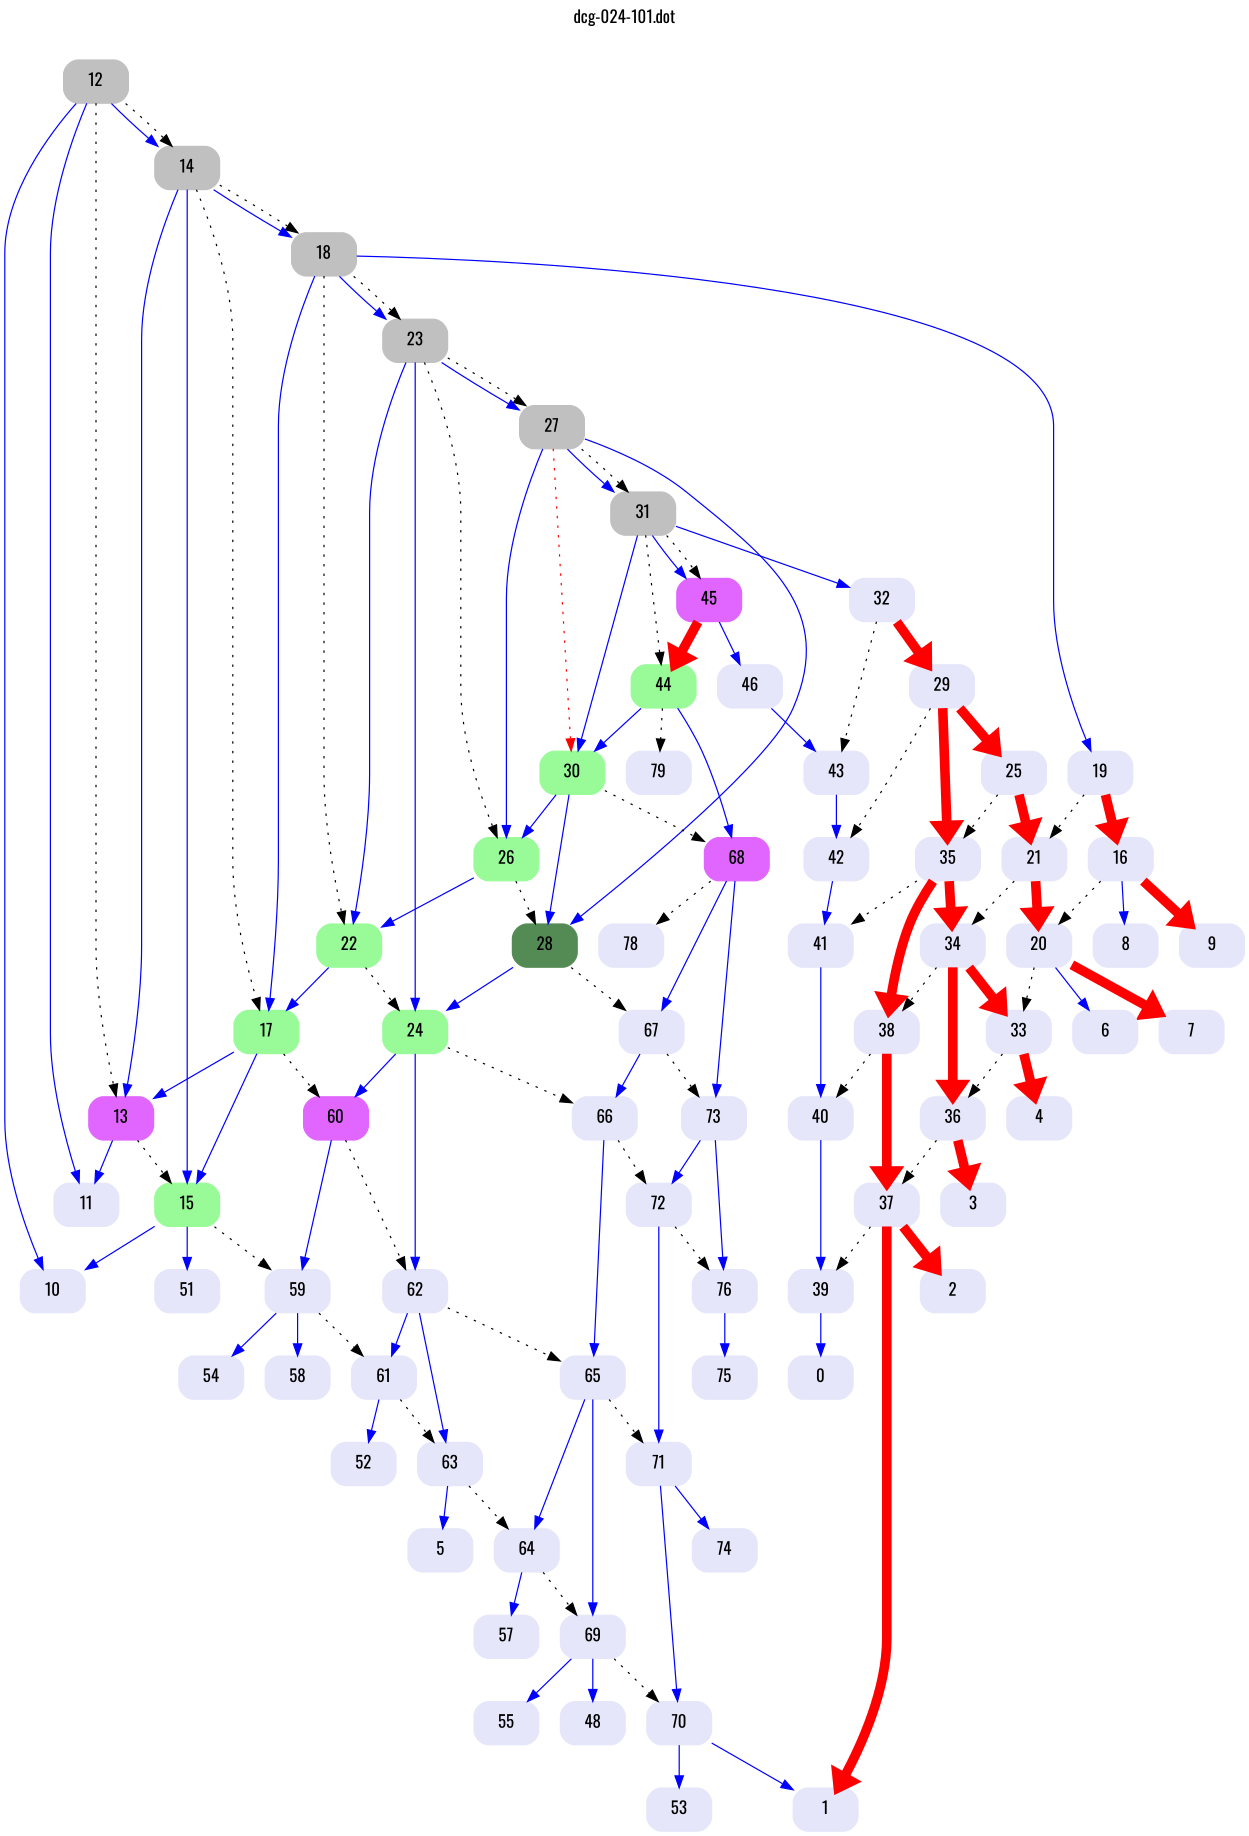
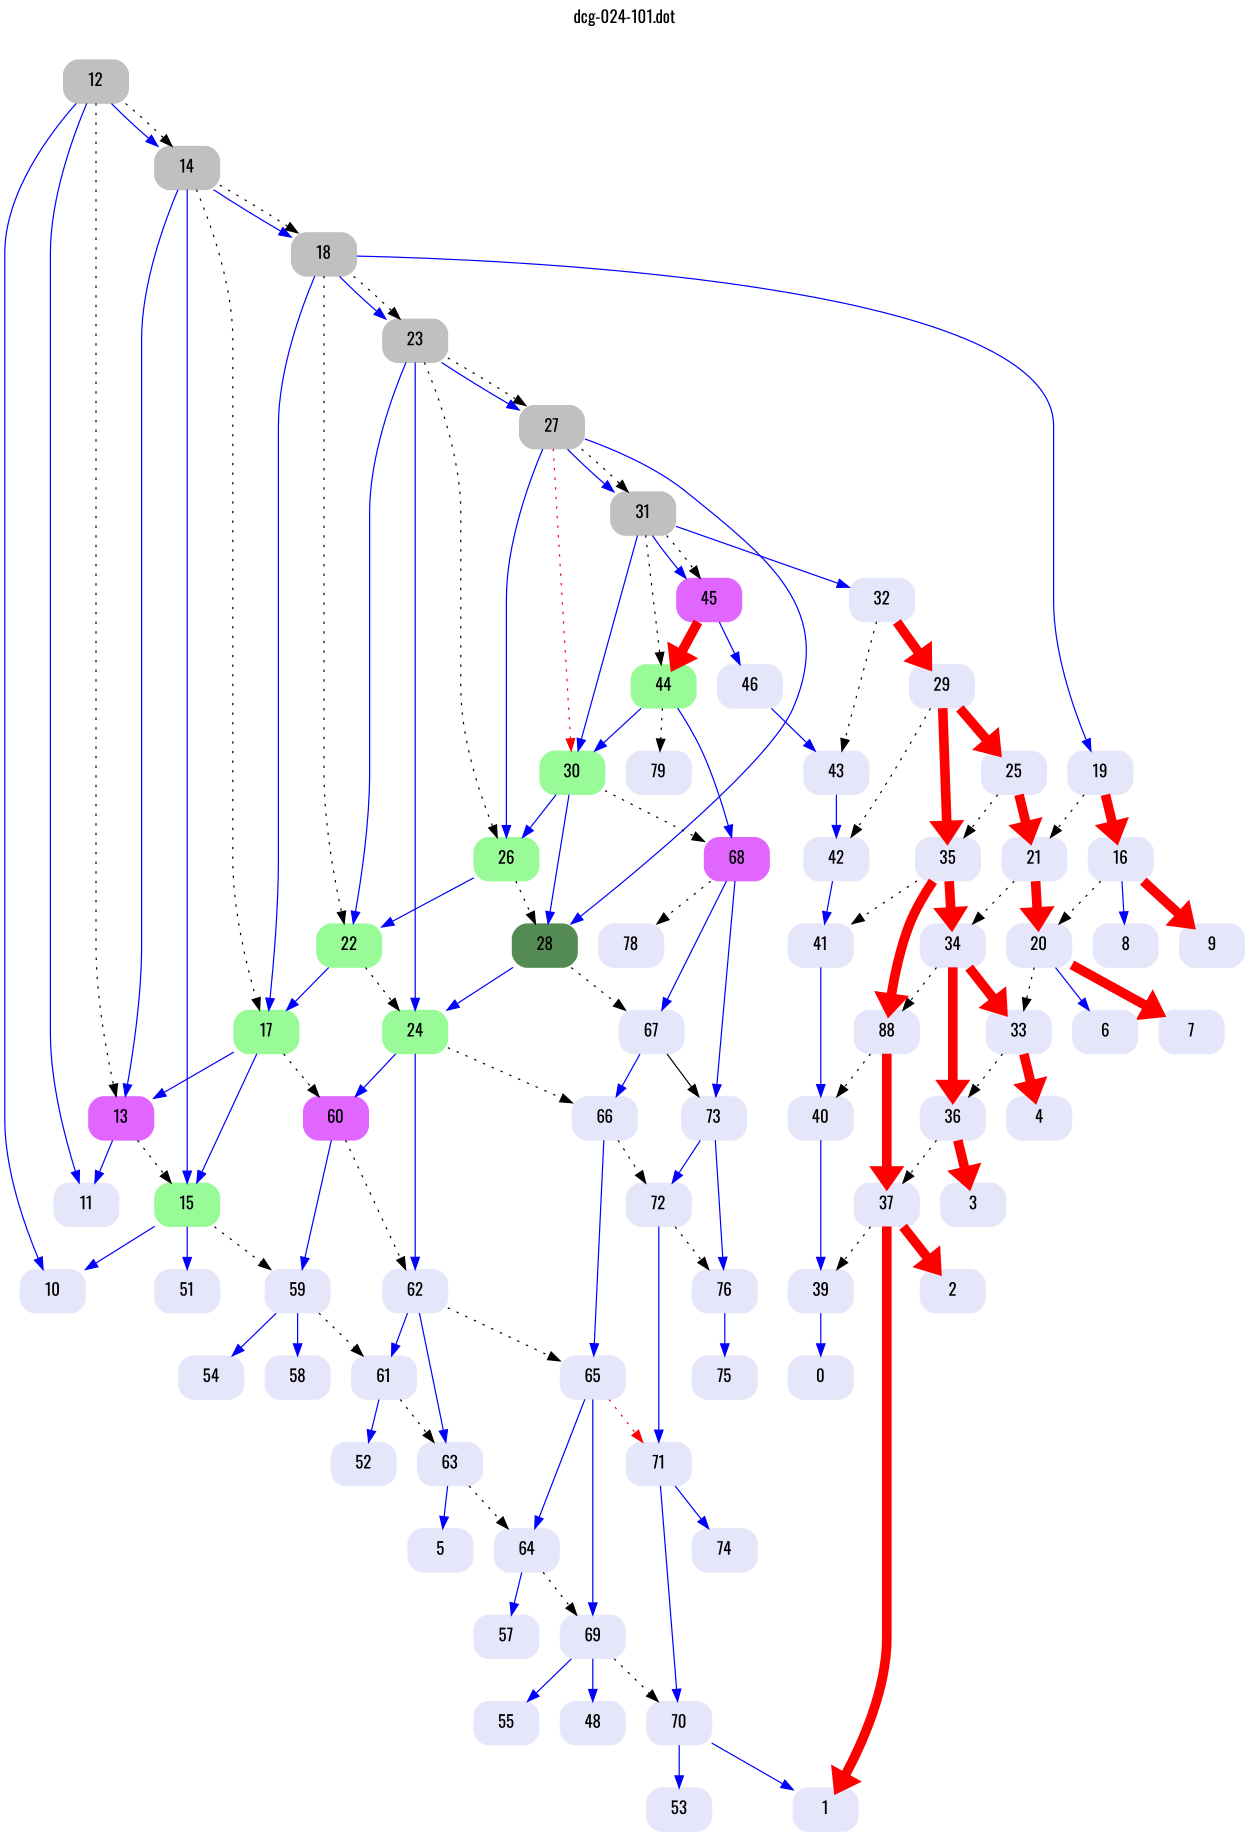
  digraph {
    fontname=Oswald
    label="dcg-024-101.dot"
    labelloc=t
    node [color=lavender fontname=Oswald shape=box style="rounded,filled"]
    edge [color=blue fontname=Oswald penwidth=1]
    n1 [color=grey label=12]
    n2 [label=11]
    n3 [label=10]
    n4 [color=grey label=14]
    n5 [color=mediumorchid1 label=13]
    n6 [color=palegreen label=15]
    n7 [color=grey label=18]
    n8 [color=palegreen label=17]
    n9 [label=59]
    n10 [label=51]
    n11 [label=19]
    n12 [color=grey label=23]
    n13 [color=palegreen label=22]
    n14 [color=mediumorchid1 label=60]
    n15 [label=61]
    n16 [label=58]
    n17 [label=54]
    n18 [label=21]
    n19 [label=16]
    n20 [color=palegreen label=24]
    n21 [color=grey label=27]
    n22 [color=palegreen label=26]
    n23 [label=62]
    n24 [label=34]
    n25 [label=20]
    n26 [label=9]
    n27 [label=8]
    n28 [label=66]
    n29 [color=palegreen4 label=28]
    n30 [color=grey label=31]
    n31 [color=palegreen label=30]
    n32 [label=72]
    n33 [label=65]
    n34 [label=63]
    n35 [label=67]
    n36 [label=32]
    n37 [color=mediumorchid1 label=45]
    n38 [color=palegreen label=44]
    n39 [color=mediumorchid1 label=68]
    n40 [label=73]
    n41 [label=43]
    n42 [label=29]
    n43 [label=46]
    n44 [label=79]
    n45 [label=78]
    n46 [label=42]
    n47 [label=25]
    n48 [label=35]
    n49 [label=41]
    n50 [label=40]
    n51 [label=39]
    n52 [label=0]
    n53 [label=76]
    n54 [label=71]
    n55 [label=75]
    n56 [label=70]
    n57 [label=74]
    n58 [label=53]
    n59 [label=1]
    n60 [label=64]
    n61 [label=69]
    n62 [label=57]
    n63 [label=48]
    n64 [label=55]
    n65 [label=52]
    n66 [label=5]
-   n67 [label=38]
+   n67 [label=88]
    n68 [label=33]
    n69 [label=36]
    n70 [label=37]
    n71 [label=4]
    n72 [label=3]
    n73 [label=2]
    n74 [label=7]
    n75 [label=6]
    n1 -> n2
    n1 -> n3
    n1 -> n4
    n1 -> n4 [style=dotted color="" penwidth=""]
    n1 -> n5 [style=dotted color="" penwidth=""]
    n4 -> n5
    n4 -> n6
    n4 -> n7
    n4 -> n7 [style=dotted color="" penwidth=""]
    n4 -> n8 [style=dotted color="" penwidth=""]
    n5 -> n2
    n5 -> n6 [style=dotted color="" penwidth=""]
    n6 -> n3
    n6 -> n9 [style=dotted color="" penwidth=""]
    n6 -> n10
    n7 -> n8
    n7 -> n11
    n7 -> n12
    n7 -> n12 [style=dotted color="" penwidth=""]
    n7 -> n13 [style=dotted color="" penwidth=""]
    n8 -> n5
    n8 -> n6
    n8 -> n14 [style=dotted color="" penwidth=""]
    n9 -> n15 [style=dotted color="" penwidth=""]
    n9 -> n16
    n9 -> n17
    n11 -> n18 [style=dotted color="" penwidth=""]
    n11 -> n19 [color=red penwidth=8]
    n12 -> n13
    n12 -> n20
    n12 -> n21
    n12 -> n21 [style=dotted color="" penwidth=""]
    n12 -> n22 [style=dotted color="" penwidth=""]
    n13 -> n8
    n13 -> n20 [style=dotted color="" penwidth=""]
    n14 -> n9
    n14 -> n23 [style=dotted color="" penwidth=""]
    n15 -> n34 [style=dotted color="" penwidth=""]
    n15 -> n65
    n18 -> n24 [style=dotted color="" penwidth=""]
    n18 -> n25 [color=red penwidth=8]
    n19 -> n25 [style=dotted color="" penwidth=""]
    n19 -> n26 [color=red penwidth=8]
    n19 -> n27
    n20 -> n14
    n20 -> n23
    n20 -> n28 [style=dotted color="" penwidth=""]
    n21 -> n22
    n21 -> n29
    n21 -> n30
    n21 -> n30 [style=dotted color="" penwidth=""]
    n21 -> n31 [color=red style=dotted penwidth=""]
    n22 -> n13
    n22 -> n29 [style=dotted color="" penwidth=""]
    n23 -> n15
    n23 -> n33 [style=dotted color="" penwidth=""]
    n23 -> n34
    n24 -> n67 [style=dotted color="" penwidth=""]
    n24 -> n68 [color=red penwidth=8]
    n24 -> n69 [color=red penwidth=8]
    n25 -> n68 [style=dotted color="" penwidth=""]
    n25 -> n74 [color=red penwidth=8]
    n25 -> n75
    n28 -> n32 [style=dotted color="" penwidth=""]
    n28 -> n33
    n29 -> n20
    n29 -> n35 [style=dotted color="" penwidth=""]
    n30 -> n31
    n30 -> n36
    n30 -> n37
    n30 -> n37 [style=dotted color="" penwidth=""]
    n30 -> n38 [style=dotted color="" penwidth=""]
    n31 -> n22
    n31 -> n29
    n31 -> n39 [style=dotted color="" penwidth=""]
    n32 -> n53 [style=dotted color="" penwidth=""]
    n32 -> n54
-   n33 -> n54 [style=dotted color="" penwidth=""]
+   n33 -> n54 [style=dotted color=red penwidth=""]
    n33 -> n60
    n33 -> n61
    n34 -> n60 [style=dotted color="" penwidth=""]
    n34 -> n66
    n35 -> n28
-   n35 -> n40 [style=dotted color="" penwidth=""]
+   n35 -> n40 [style=solid color="" penwidth=""]
    n36 -> n41 [style=dotted color="" penwidth=""]
    n36 -> n42 [color=red penwidth=8]
    n37 -> n38 [color=red penwidth=8]
    n37 -> n43
    n38 -> n31
    n38 -> n39
    n38 -> n44 [style=dotted color="" penwidth=""]
    n39 -> n35
    n39 -> n40
    n39 -> n45 [style=dotted color="" penwidth=""]
    n40 -> n32
    n40 -> n53
    n41 -> n46
    n42 -> n46 [style=dotted color="" penwidth=""]
    n42 -> n47 [color=red penwidth=8]
    n42 -> n48 [color=red penwidth=8]
    n43 -> n41
    n46 -> n49
    n47 -> n18 [color=red penwidth=8]
    n47 -> n48 [style=dotted color="" penwidth=""]
    n48 -> n24 [color=red penwidth=8]
    n48 -> n49 [style=dotted color="" penwidth=""]
    n48 -> n67 [color=red penwidth=8]
    n49 -> n50
    n50 -> n51
    n51 -> n52
    n53 -> n55
    n54 -> n56
    n54 -> n57
    n56 -> n58
    n56 -> n59
    n60 -> n61 [style=dotted color="" penwidth=""]
    n60 -> n62
    n61 -> n56 [style=dotted color="" penwidth=""]
    n61 -> n63
    n61 -> n64
    n67 -> n50 [style=dotted color="" penwidth=""]
    n67 -> n70 [color=red penwidth=8]
    n68 -> n69 [style=dotted color="" penwidth=""]
    n68 -> n71 [color=red penwidth=8]
    n69 -> n70 [style=dotted color="" penwidth=""]
    n69 -> n72 [color=red penwidth=8]
    n70 -> n51 [style=dotted color="" penwidth=""]
    n70 -> n59 [color=red penwidth=8]
    n70 -> n73 [color=red penwidth=8]
  }
